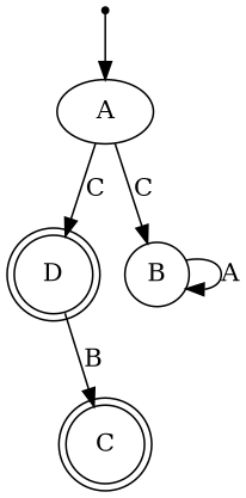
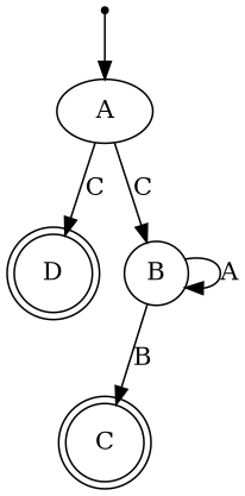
  digraph {
    rankdir=TB
    node [shape=doublecircle]
    ini [shape=point]
    A [shape=""]
    D
    B [shape=circle]
    C
    ini -> A
    A -> D [label=C]
    A -> B [label=C]
    B -> B [label=A]
-   D -> C [label=B]
+   B -> C [label=B]
  }
